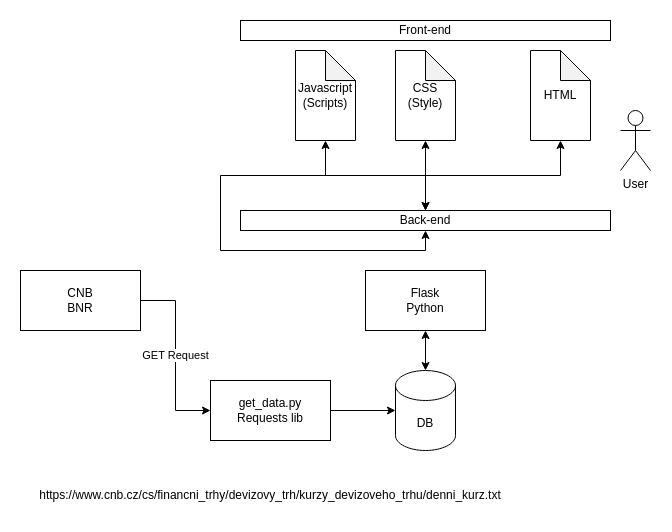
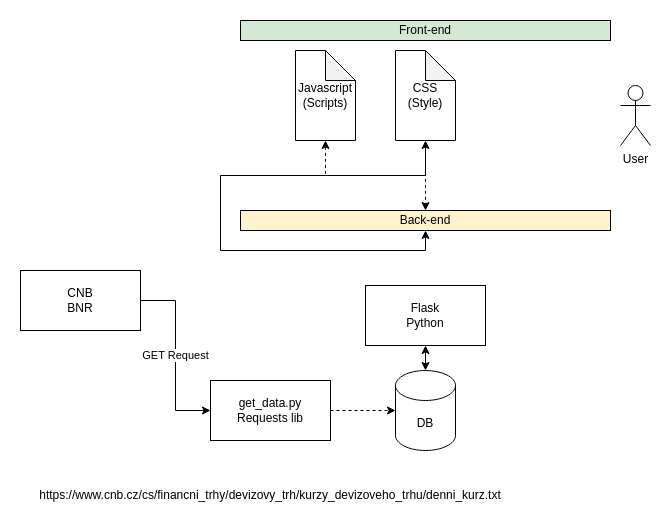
  <mxCell id="0" />
  <mxCell id="1" parent="0" />
- <mxCell id="2" value="Front-end" style="rounded=0;whiteSpace=wrap;html=1;" vertex="1" parent="1"><mxGeometry x="240" y="20" width="370" height="20" as="geometry" /></mxCell>
- <mxCell id="3" value="User" style="shape=umlActor;verticalLabelPosition=bottom;verticalAlign=top;html=1;outlineConnect=0;" vertex="1" parent="1"><mxGeometry x="620" y="110" width="30" height="60" as="geometry" /></mxCell>
- <mxCell id="4" style="edgeStyle=orthogonalEdgeStyle;rounded=0;orthogonalLoop=1;jettySize=auto;html=1;exitX=0.5;exitY=1;exitDx=0;exitDy=0;exitPerimeter=0;entryX=0.5;entryY=0;entryDx=0;entryDy=0;startArrow=classic;startFill=1;" edge="1" parent="1" source="5" target="10"><mxGeometry relative="1" as="geometry" /></mxCell>
- <mxCell id="5" value="HTML" style="shape=note;whiteSpace=wrap;html=1;backgroundOutline=1;darkOpacity=0.05;" vertex="1" parent="1"><mxGeometry x="530" y="50" width="60" height="90" as="geometry" /></mxCell>
+ <mxCell id="2" value="Front-end" style="rounded=0;whiteSpace=wrap;html=1;fillColor=#d5e8d4;" vertex="1" parent="1"><mxGeometry x="240" y="20" width="370" height="20" as="geometry" /></mxCell>
+ <mxCell id="3" value="User" style="shape=umlActor;verticalLabelPosition=bottom;verticalAlign=top;html=1;outlineConnect=0;" vertex="1" parent="1"><mxGeometry x="620" y="85" width="30" height="60" as="geometry" /></mxCell>
  <mxCell id="6" value="CSS&lt;br&gt;(Style)" style="shape=note;whiteSpace=wrap;html=1;backgroundOutline=1;darkOpacity=0.05;" vertex="1" parent="1"><mxGeometry x="395" y="50" width="60" height="90" as="geometry" /></mxCell>
- <mxCell id="7" style="edgeStyle=orthogonalEdgeStyle;rounded=0;orthogonalLoop=1;jettySize=auto;html=1;entryX=0.5;entryY=0;entryDx=0;entryDy=0;startArrow=classic;startFill=1;" edge="1" parent="1" source="8" target="10"><mxGeometry relative="1" as="geometry" /></mxCell>
+ <mxCell id="7" style="edgeStyle=orthogonalEdgeStyle;rounded=0;orthogonalLoop=1;jettySize=auto;html=1;entryX=0.5;entryY=0;entryDx=0;entryDy=0;startArrow=classic;startFill=1;dashed=1;" edge="1" parent="1" source="8" target="10"><mxGeometry relative="1" as="geometry" /></mxCell>
  <mxCell id="8" value="Javascript&lt;br&gt;(Scripts)" style="shape=note;whiteSpace=wrap;html=1;backgroundOutline=1;darkOpacity=0.05;" vertex="1" parent="1"><mxGeometry x="295" y="50" width="60" height="90" as="geometry" /></mxCell>
  <mxCell id="9" style="edgeStyle=orthogonalEdgeStyle;rounded=0;orthogonalLoop=1;jettySize=auto;html=1;exitX=0.5;exitY=1;exitDx=0;exitDy=0;startArrow=classic;startFill=1;" edge="1" parent="1" source="10" target="6"><mxGeometry relative="1" as="geometry" /></mxCell>
- <mxCell id="10" value="Back-end" style="rounded=0;whiteSpace=wrap;html=1;" vertex="1" parent="1"><mxGeometry x="240" y="210" width="370" height="20" as="geometry" /></mxCell>
- <mxCell id="11" value="Flask&lt;br&gt;Python" style="rounded=0;whiteSpace=wrap;html=1;" vertex="1" parent="1"><mxGeometry x="365" y="270" width="120" height="60" as="geometry" /></mxCell>
+ <mxCell id="10" value="Back-end" style="rounded=0;whiteSpace=wrap;html=1;fillColor=#fff2cc;" vertex="1" parent="1"><mxGeometry x="240" y="210" width="370" height="20" as="geometry" /></mxCell>
+ <mxCell id="11" value="Flask&lt;br&gt;Python" style="rounded=0;whiteSpace=wrap;html=1;" vertex="1" parent="1"><mxGeometry x="365" y="285" width="120" height="60" as="geometry" /></mxCell>
  <mxCell id="12" style="edgeStyle=orthogonalEdgeStyle;rounded=0;orthogonalLoop=1;jettySize=auto;html=1;exitX=0.5;exitY=0;exitDx=0;exitDy=0;exitPerimeter=0;entryX=0.5;entryY=1;entryDx=0;entryDy=0;startArrow=classic;startFill=1;" edge="1" parent="1" source="13" target="11"><mxGeometry relative="1" as="geometry" /></mxCell>
  <mxCell id="13" value="DB" style="shape=cylinder3;whiteSpace=wrap;html=1;boundedLbl=1;backgroundOutline=1;size=15;" vertex="1" parent="1"><mxGeometry x="395" y="370" width="60" height="80" as="geometry" /></mxCell>
  <mxCell id="14" value="GET Request&lt;br&gt;" style="edgeStyle=orthogonalEdgeStyle;rounded=0;orthogonalLoop=1;jettySize=auto;html=1;exitX=1;exitY=0.5;exitDx=0;exitDy=0;entryX=0;entryY=0.5;entryDx=0;entryDy=0;" edge="1" parent="1" source="15" target="16"><mxGeometry relative="1" as="geometry" /></mxCell>
  <mxCell id="15" value="CNB&lt;br&gt;BNR" style="rounded=0;whiteSpace=wrap;html=1;" vertex="1" parent="1"><mxGeometry x="20" y="270" width="120" height="60" as="geometry" /></mxCell>
  <mxCell id="16" value="get_data.py&lt;br&gt;Requests lib" style="rounded=0;whiteSpace=wrap;html=1;" vertex="1" parent="1"><mxGeometry x="210" y="380" width="120" height="60" as="geometry" /></mxCell>
- <mxCell id="17" style="edgeStyle=orthogonalEdgeStyle;rounded=0;orthogonalLoop=1;jettySize=auto;html=1;exitX=1;exitY=0.5;exitDx=0;exitDy=0;entryX=0;entryY=0.5;entryDx=0;entryDy=0;entryPerimeter=0;" edge="1" parent="1" source="16" target="13"><mxGeometry relative="1" as="geometry" /></mxCell>
+ <mxCell id="17" style="edgeStyle=orthogonalEdgeStyle;rounded=0;orthogonalLoop=1;jettySize=auto;html=1;exitX=1;exitY=0.5;exitDx=0;exitDy=0;entryX=0;entryY=0.5;entryDx=0;entryDy=0;entryPerimeter=0;dashed=1;" edge="1" parent="1" source="16" target="13"><mxGeometry relative="1" as="geometry" /></mxCell>
  <mxCell id="18" value="https://www.cnb.cz/cs/financni_trhy/devizovy_trh/kurzy_devizoveho_trhu/denni_kurz.txt" style="text;html=1;strokeColor=none;fillColor=none;align=center;verticalAlign=middle;whiteSpace=wrap;rounded=0;" vertex="1" parent="1"><mxGeometry x="20" y="480" width="500" height="30" as="geometry" /></mxCell>
